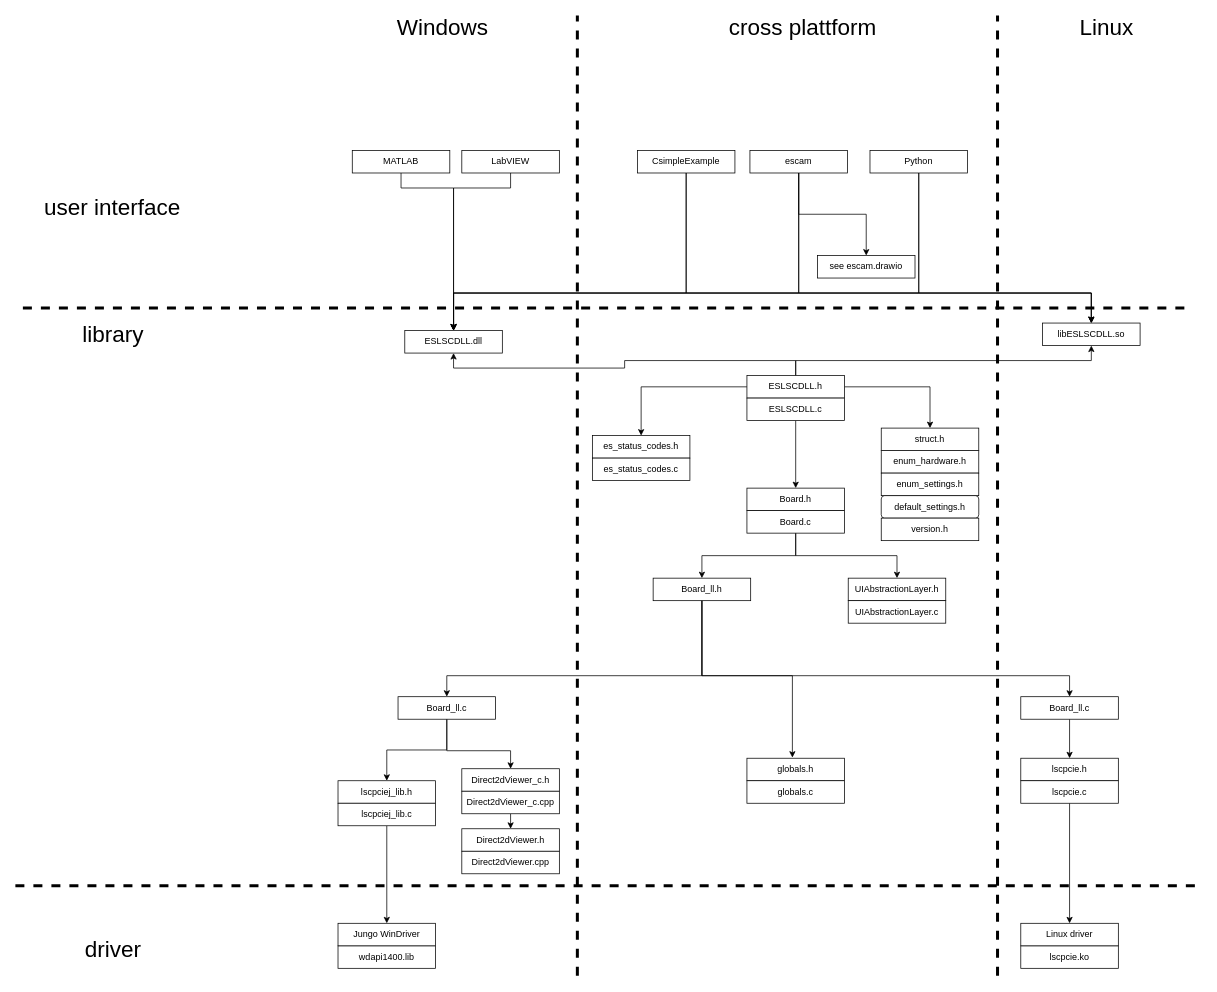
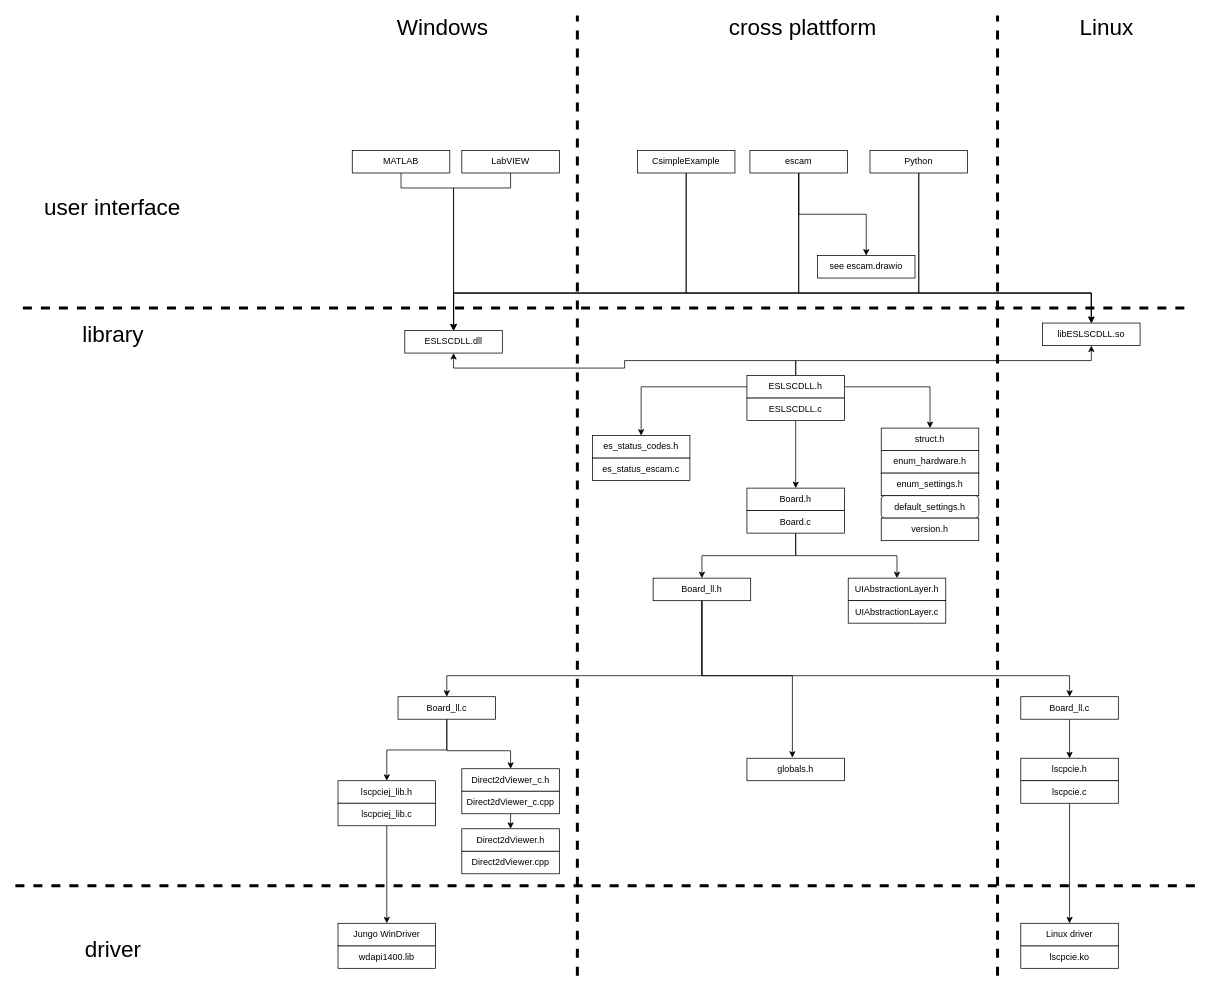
  <mxCell id="0" />
  <mxCell id="1" parent="0" />
  <mxCell id="2" value="Board.h" style="rounded=0;whiteSpace=wrap;html=1;" parent="1" vertex="1"><mxGeometry x="995" y="650" width="130" height="30" as="geometry" /></mxCell>
  <mxCell id="3" style="edgeStyle=orthogonalEdgeStyle;rounded=0;orthogonalLoop=1;jettySize=auto;html=1;exitX=0.5;exitY=1;exitDx=0;exitDy=0;entryX=0.5;entryY=0;entryDx=0;entryDy=0;" parent="1" source="5" target="8" edge="1"><mxGeometry relative="1" as="geometry" /></mxCell>
  <mxCell id="4" style="edgeStyle=orthogonalEdgeStyle;rounded=0;orthogonalLoop=1;jettySize=auto;html=1;exitX=0.5;exitY=1;exitDx=0;exitDy=0;entryX=0.5;entryY=0;entryDx=0;entryDy=0;" parent="1" source="5" target="34" edge="1"><mxGeometry relative="1" as="geometry" /></mxCell>
  <mxCell id="5" value="Board.c" style="rounded=0;whiteSpace=wrap;html=1;" parent="1" vertex="1"><mxGeometry x="995" y="680" width="130" height="30" as="geometry" /></mxCell>
  <mxCell id="6" style="edgeStyle=orthogonalEdgeStyle;rounded=0;orthogonalLoop=1;jettySize=auto;html=1;exitX=0.5;exitY=1;exitDx=0;exitDy=0;entryX=0.5;entryY=0;entryDx=0;entryDy=0;strokeWidth=1;" parent="1" source="8" target="14" edge="1"><mxGeometry relative="1" as="geometry"><Array as="points"><mxPoint x="935" y="900" /><mxPoint x="1425" y="900" /></Array></mxGeometry></mxCell>
  <mxCell id="7" style="edgeStyle=orthogonalEdgeStyle;rounded=0;orthogonalLoop=1;jettySize=auto;html=1;exitX=0.5;exitY=1;exitDx=0;exitDy=0;strokeWidth=1;entryX=0.5;entryY=0;entryDx=0;entryDy=0;" parent="1" source="8" target="11" edge="1"><mxGeometry relative="1" as="geometry"><Array as="points"><mxPoint x="935" y="900" /><mxPoint x="595" y="900" /></Array></mxGeometry></mxCell>
  <mxCell id="8" value="Board_ll.h" style="rounded=0;whiteSpace=wrap;html=1;" parent="1" vertex="1"><mxGeometry x="870" y="770" width="130" height="30" as="geometry" /></mxCell>
  <mxCell id="9" style="edgeStyle=orthogonalEdgeStyle;rounded=0;orthogonalLoop=1;jettySize=auto;html=1;exitX=0.5;exitY=1;exitDx=0;exitDy=0;entryX=0.5;entryY=0;entryDx=0;entryDy=0;" parent="1" source="11" target="29" edge="1"><mxGeometry relative="1" as="geometry" /></mxCell>
  <mxCell id="10" style="edgeStyle=orthogonalEdgeStyle;rounded=0;orthogonalLoop=1;jettySize=auto;html=1;entryX=0.5;entryY=0;entryDx=0;entryDy=0;" parent="1" source="11" target="35" edge="1"><mxGeometry relative="1" as="geometry"><Array as="points"><mxPoint x="595" y="1000" /><mxPoint x="680" y="1000" /><mxPoint x="680" y="1015" /></Array></mxGeometry></mxCell>
  <mxCell id="11" value="Board_ll.c" style="rounded=0;whiteSpace=wrap;html=1;" parent="1" vertex="1"><mxGeometry x="530" y="928" width="130" height="30" as="geometry" /></mxCell>
  <mxCell id="12" style="edgeStyle=orthogonalEdgeStyle;rounded=0;orthogonalLoop=1;jettySize=auto;html=1;exitX=0.5;exitY=1;exitDx=0;exitDy=0;entryX=0.466;entryY=-0.027;entryDx=0;entryDy=0;entryPerimeter=0;" parent="1" source="8" target="24" edge="1"><mxGeometry relative="1" as="geometry"><Array as="points"><mxPoint x="935" y="900" /><mxPoint x="1056" y="900" /></Array></mxGeometry></mxCell>
  <mxCell id="13" style="edgeStyle=orthogonalEdgeStyle;rounded=0;orthogonalLoop=1;jettySize=auto;html=1;exitX=0.5;exitY=1;exitDx=0;exitDy=0;entryX=0.5;entryY=0;entryDx=0;entryDy=0;" parent="1" source="14" target="47" edge="1"><mxGeometry relative="1" as="geometry"><mxPoint x="1430" y="993" as="targetPoint" /></mxGeometry></mxCell>
  <mxCell id="14" value="Board_ll.c" style="rounded=0;whiteSpace=wrap;html=1;" parent="1" vertex="1"><mxGeometry x="1360" y="928" width="130" height="30" as="geometry" /></mxCell>
  <mxCell id="15" style="edgeStyle=orthogonalEdgeStyle;rounded=0;orthogonalLoop=1;jettySize=auto;html=1;entryX=0.5;entryY=1;entryDx=0;entryDy=0;exitX=0.5;exitY=0;exitDx=0;exitDy=0;" parent="1" source="19" target="40" edge="1"><mxGeometry relative="1" as="geometry" /></mxCell>
  <mxCell id="16" style="edgeStyle=orthogonalEdgeStyle;rounded=0;orthogonalLoop=1;jettySize=auto;html=1;exitX=0.5;exitY=0;exitDx=0;exitDy=0;entryX=0.5;entryY=1;entryDx=0;entryDy=0;" parent="1" source="19" target="72" edge="1"><mxGeometry relative="1" as="geometry" /></mxCell>
  <mxCell id="17" style="edgeStyle=orthogonalEdgeStyle;rounded=0;orthogonalLoop=1;jettySize=auto;html=1;exitX=1;exitY=0.5;exitDx=0;exitDy=0;entryX=0.5;entryY=0;entryDx=0;entryDy=0;" parent="1" source="19" target="23" edge="1"><mxGeometry relative="1" as="geometry" /></mxCell>
  <mxCell id="18" style="edgeStyle=orthogonalEdgeStyle;rounded=0;orthogonalLoop=1;jettySize=auto;html=1;entryX=0.5;entryY=0;entryDx=0;entryDy=0;" parent="1" source="19" target="26" edge="1"><mxGeometry relative="1" as="geometry" /></mxCell>
  <mxCell id="19" value="ESLSCDLL.h" style="rounded=0;whiteSpace=wrap;html=1;" parent="1" vertex="1"><mxGeometry x="995" y="500" width="130" height="30" as="geometry" /></mxCell>
  <mxCell id="20" style="edgeStyle=orthogonalEdgeStyle;rounded=0;orthogonalLoop=1;jettySize=auto;html=1;exitX=0.5;exitY=1;exitDx=0;exitDy=0;entryX=0.5;entryY=0;entryDx=0;entryDy=0;strokeWidth=1;" parent="1" source="21" target="2" edge="1"><mxGeometry relative="1" as="geometry" /></mxCell>
  <mxCell id="21" value="ESLSCDLL.c" style="rounded=0;whiteSpace=wrap;html=1;" parent="1" vertex="1"><mxGeometry x="995" y="530" width="130" height="30" as="geometry" /></mxCell>
  <mxCell id="22" value="enum_hardware.h" style="rounded=0;whiteSpace=wrap;html=1;" parent="1" vertex="1"><mxGeometry x="1174" y="600" width="130" height="30" as="geometry" /></mxCell>
  <mxCell id="23" value="struct.h" style="rounded=0;whiteSpace=wrap;html=1;" parent="1" vertex="1"><mxGeometry x="1174" y="570" width="130" height="30" as="geometry" /></mxCell>
  <mxCell id="24" value="globals.h" style="rounded=0;whiteSpace=wrap;html=1;" parent="1" vertex="1"><mxGeometry x="995" y="1010" width="130" height="30" as="geometry" /></mxCell>
- <mxCell id="25" value="globals.c" style="rounded=0;whiteSpace=wrap;html=1;" parent="1" vertex="1"><mxGeometry x="995" y="1040" width="130" height="30" as="geometry" /></mxCell>
  <mxCell id="26" value="es_status_codes.h" style="rounded=0;whiteSpace=wrap;html=1;" parent="1" vertex="1"><mxGeometry x="789" y="580" width="130" height="30" as="geometry" /></mxCell>
- <mxCell id="27" value="es_status_codes.c" style="rounded=0;whiteSpace=wrap;html=1;" parent="1" vertex="1"><mxGeometry x="789" y="610" width="130" height="30" as="geometry" /></mxCell>
+ <mxCell id="27" value="es_status_escam.c" style="rounded=0;whiteSpace=wrap;html=1;" parent="1" vertex="1"><mxGeometry x="789" y="610" width="130" height="30" as="geometry" /></mxCell>
  <mxCell id="28" value="default_settings.h" style="whiteSpace=wrap;html=1;rounded=1;" parent="1" vertex="1"><mxGeometry x="1174" y="660" width="130" height="30" as="geometry" /></mxCell>
  <mxCell id="29" value="lscpciej_lib.h" style="rounded=0;whiteSpace=wrap;html=1;" parent="1" vertex="1"><mxGeometry x="450" y="1040" width="130" height="30" as="geometry" /></mxCell>
  <mxCell id="30" style="edgeStyle=orthogonalEdgeStyle;rounded=0;orthogonalLoop=1;jettySize=auto;html=1;exitX=0.5;exitY=1;exitDx=0;exitDy=0;entryX=0.5;entryY=0;entryDx=0;entryDy=0;" parent="1" source="31" target="33" edge="1"><mxGeometry relative="1" as="geometry" /></mxCell>
  <mxCell id="31" value="lscpciej_lib.c" style="rounded=0;whiteSpace=wrap;html=1;" parent="1" vertex="1"><mxGeometry x="450" y="1070" width="130" height="30" as="geometry" /></mxCell>
  <mxCell id="32" value="wdapi1400.lib" style="rounded=0;whiteSpace=wrap;html=1;" parent="1" vertex="1"><mxGeometry x="450" y="1260" width="130" height="30" as="geometry" /></mxCell>
  <mxCell id="33" value="Jungo WinDriver" style="rounded=0;whiteSpace=wrap;html=1;" parent="1" vertex="1"><mxGeometry x="450" y="1230" width="130" height="30" as="geometry" /></mxCell>
  <mxCell id="34" value="UIAbstractionLayer.h" style="rounded=0;whiteSpace=wrap;html=1;" parent="1" vertex="1"><mxGeometry x="1130" y="770" width="130" height="30" as="geometry" /></mxCell>
  <mxCell id="35" value="Direct2dViewer_c.h" style="rounded=0;whiteSpace=wrap;html=1;glass=0;" parent="1" vertex="1"><mxGeometry x="615" y="1024" width="130" height="30" as="geometry" /></mxCell>
  <mxCell id="36" style="edgeStyle=orthogonalEdgeStyle;rounded=0;orthogonalLoop=1;jettySize=auto;html=1;exitX=0.5;exitY=1;exitDx=0;exitDy=0;entryX=0.5;entryY=0;entryDx=0;entryDy=0;" parent="1" source="37" target="38" edge="1"><mxGeometry relative="1" as="geometry" /></mxCell>
  <mxCell id="37" value="Direct2dViewer_c.cpp" style="rounded=0;whiteSpace=wrap;html=1;" parent="1" vertex="1"><mxGeometry x="615" y="1054" width="130" height="30" as="geometry" /></mxCell>
  <mxCell id="38" value="Direct2dViewer.h" style="rounded=0;whiteSpace=wrap;html=1;glass=0;" parent="1" vertex="1"><mxGeometry x="615" y="1104" width="130" height="30" as="geometry" /></mxCell>
  <mxCell id="39" value="Direct2dViewer.cpp" style="rounded=0;whiteSpace=wrap;html=1;" parent="1" vertex="1"><mxGeometry x="615" y="1134" width="130" height="30" as="geometry" /></mxCell>
  <mxCell id="40" value="ESLSCDLL.dll" style="rounded=0;whiteSpace=wrap;html=1;" parent="1" vertex="1"><mxGeometry x="539" y="440" width="130" height="30" as="geometry" /></mxCell>
  <mxCell id="41" style="edgeStyle=orthogonalEdgeStyle;rounded=0;orthogonalLoop=1;jettySize=auto;html=1;exitX=0.5;exitY=1;exitDx=0;exitDy=0;entryX=0.5;entryY=0;entryDx=0;entryDy=0;" parent="1" source="42" target="40" edge="1"><mxGeometry relative="1" as="geometry"><Array as="points"><mxPoint x="680" y="250" /><mxPoint x="604" y="250" /></Array></mxGeometry></mxCell>
  <mxCell id="42" value="LabVIEW" style="rounded=0;whiteSpace=wrap;html=1;" parent="1" vertex="1"><mxGeometry x="615" y="200" width="130" height="30" as="geometry" /></mxCell>
  <mxCell id="43" style="edgeStyle=orthogonalEdgeStyle;rounded=0;orthogonalLoop=1;jettySize=auto;html=1;exitX=0.5;exitY=1;exitDx=0;exitDy=0;entryX=0.5;entryY=0;entryDx=0;entryDy=0;fontSize=30;strokeWidth=1;" parent="1" source="46" target="62" edge="1"><mxGeometry relative="1" as="geometry" /></mxCell>
  <mxCell id="44" style="edgeStyle=orthogonalEdgeStyle;rounded=0;orthogonalLoop=1;jettySize=auto;html=1;exitX=0.5;exitY=1;exitDx=0;exitDy=0;entryX=0.5;entryY=0;entryDx=0;entryDy=0;" parent="1" source="46" target="72" edge="1"><mxGeometry relative="1" as="geometry"><Array as="points"><mxPoint x="1064" y="390" /><mxPoint x="1454" y="390" /></Array></mxGeometry></mxCell>
  <mxCell id="45" style="edgeStyle=orthogonalEdgeStyle;rounded=0;orthogonalLoop=1;jettySize=auto;html=1;exitX=0.5;exitY=1;exitDx=0;exitDy=0;entryX=0.5;entryY=0;entryDx=0;entryDy=0;" parent="1" source="46" target="40" edge="1"><mxGeometry relative="1" as="geometry"><Array as="points"><mxPoint x="1064" y="390" /><mxPoint x="604" y="390" /></Array></mxGeometry></mxCell>
  <mxCell id="46" value="escam" style="rounded=0;whiteSpace=wrap;html=1;" parent="1" vertex="1"><mxGeometry x="999" y="200" width="130" height="30" as="geometry" /></mxCell>
  <mxCell id="47" value="lscpcie.h" style="rounded=0;whiteSpace=wrap;html=1;" parent="1" vertex="1"><mxGeometry x="1360" y="1010" width="130" height="30" as="geometry" /></mxCell>
  <mxCell id="48" style="edgeStyle=orthogonalEdgeStyle;rounded=0;orthogonalLoop=1;jettySize=auto;html=1;entryX=0.5;entryY=0;entryDx=0;entryDy=0;" parent="1" source="49" target="51" edge="1"><mxGeometry relative="1" as="geometry" /></mxCell>
  <mxCell id="49" value="lscpcie.c" style="rounded=0;whiteSpace=wrap;html=1;" parent="1" vertex="1"><mxGeometry x="1360" y="1040" width="130" height="30" as="geometry" /></mxCell>
  <mxCell id="50" value="lscpcie.ko" style="rounded=0;whiteSpace=wrap;html=1;" parent="1" vertex="1"><mxGeometry x="1360" y="1260" width="130" height="30" as="geometry" /></mxCell>
  <mxCell id="51" value="Linux driver" style="rounded=0;whiteSpace=wrap;html=1;" parent="1" vertex="1"><mxGeometry x="1360" y="1230" width="130" height="30" as="geometry" /></mxCell>
  <mxCell id="52" value="" style="endArrow=none;dashed=1;html=1;rounded=0;strokeWidth=4;" parent="1" edge="1"><mxGeometry width="50" height="50" relative="1" as="geometry"><mxPoint x="1329" y="1300" as="sourcePoint" /><mxPoint x="1329" y="20" as="targetPoint" /></mxGeometry></mxCell>
  <mxCell id="53" value="" style="endArrow=none;dashed=1;html=1;rounded=0;strokeWidth=4;" parent="1" edge="1"><mxGeometry width="50" height="50" relative="1" as="geometry"><mxPoint x="769" y="1300" as="sourcePoint" /><mxPoint x="769" y="20" as="targetPoint" /></mxGeometry></mxCell>
  <mxCell id="54" value="" style="endArrow=none;dashed=1;html=1;rounded=0;strokeWidth=4;" parent="1" edge="1"><mxGeometry width="50" height="50" relative="1" as="geometry"><mxPoint x="20" y="1180" as="sourcePoint" /><mxPoint x="1600" y="1180" as="targetPoint" /></mxGeometry></mxCell>
  <mxCell id="55" value="" style="endArrow=none;dashed=1;html=1;rounded=0;strokeWidth=4;" parent="1" edge="1"><mxGeometry width="50" height="50" relative="1" as="geometry"><mxPoint x="30" y="410" as="sourcePoint" /><mxPoint x="1590" y="410" as="targetPoint" /></mxGeometry></mxCell>
  <mxCell id="56" value="&lt;font style=&quot;font-size: 30px&quot;&gt;user interface&lt;/font&gt;" style="text;html=1;align=center;verticalAlign=middle;resizable=0;points=[];autosize=1;strokeColor=none;fillColor=none;" parent="1" vertex="1"><mxGeometry x="49" y="260" width="200" height="30" as="geometry" /></mxCell>
  <mxCell id="57" value="&lt;font style=&quot;font-size: 30px&quot;&gt;library&lt;/font&gt;" style="text;html=1;align=center;verticalAlign=middle;resizable=0;points=[];autosize=1;strokeColor=none;fillColor=none;" parent="1" vertex="1"><mxGeometry x="100" y="430" width="100" height="30" as="geometry" /></mxCell>
  <mxCell id="58" value="&lt;font style=&quot;font-size: 30px&quot;&gt;driver&lt;/font&gt;" style="text;html=1;align=center;verticalAlign=middle;resizable=0;points=[];autosize=1;strokeColor=none;fillColor=none;" parent="1" vertex="1"><mxGeometry x="100" y="1240" width="100" height="50" as="geometry" /></mxCell>
  <mxCell id="59" value="&lt;font style=&quot;font-size: 30px&quot;&gt;Windows&lt;/font&gt;" style="text;html=1;align=center;verticalAlign=middle;resizable=0;points=[];autosize=1;strokeColor=none;fillColor=none;" parent="1" vertex="1"><mxGeometry x="519" y="20" width="140" height="30" as="geometry" /></mxCell>
  <mxCell id="60" value="&lt;font style=&quot;font-size: 30px&quot;&gt;cross plattform&lt;/font&gt;" style="text;html=1;align=center;verticalAlign=middle;resizable=0;points=[];autosize=1;strokeColor=none;fillColor=none;" parent="1" vertex="1"><mxGeometry x="964" y="20" width="210" height="30" as="geometry" /></mxCell>
  <mxCell id="61" value="&lt;font style=&quot;font-size: 30px&quot;&gt;Linux&lt;/font&gt;" style="text;html=1;align=center;verticalAlign=middle;resizable=0;points=[];autosize=1;strokeColor=none;fillColor=none;" parent="1" vertex="1"><mxGeometry x="1429" y="20" width="90" height="30" as="geometry" /></mxCell>
  <mxCell id="62" value="see escam.drawio" style="rounded=0;whiteSpace=wrap;html=1;" parent="1" vertex="1"><mxGeometry x="1089" y="340" width="130" height="30" as="geometry" /></mxCell>
  <mxCell id="63" value="version.h" style="rounded=0;whiteSpace=wrap;html=1;" parent="1" vertex="1"><mxGeometry x="1174" y="690" width="130" height="30" as="geometry" /></mxCell>
  <mxCell id="64" style="edgeStyle=orthogonalEdgeStyle;rounded=0;orthogonalLoop=1;jettySize=auto;html=1;exitX=0.5;exitY=1;exitDx=0;exitDy=0;entryX=0.5;entryY=0;entryDx=0;entryDy=0;" edge="1" parent="1" source="66" target="72"><mxGeometry relative="1" as="geometry"><Array as="points"><mxPoint x="1224" y="390" /><mxPoint x="1454" y="390" /></Array></mxGeometry></mxCell>
  <mxCell id="65" style="edgeStyle=orthogonalEdgeStyle;rounded=0;orthogonalLoop=1;jettySize=auto;html=1;exitX=0.5;exitY=1;exitDx=0;exitDy=0;entryX=0.5;entryY=0;entryDx=0;entryDy=0;" edge="1" parent="1" source="66" target="40"><mxGeometry relative="1" as="geometry"><Array as="points"><mxPoint x="1224" y="390" /><mxPoint x="604" y="390" /></Array></mxGeometry></mxCell>
  <mxCell id="66" value="Python" style="rounded=0;whiteSpace=wrap;html=1;" parent="1" vertex="1"><mxGeometry x="1159" y="200" width="130" height="30" as="geometry" /></mxCell>
  <mxCell id="67" style="edgeStyle=orthogonalEdgeStyle;rounded=0;orthogonalLoop=1;jettySize=auto;html=1;exitX=0.5;exitY=1;exitDx=0;exitDy=0;entryX=0.5;entryY=0;entryDx=0;entryDy=0;" parent="1" source="68" target="40" edge="1"><mxGeometry relative="1" as="geometry"><Array as="points"><mxPoint x="534" y="250" /><mxPoint x="604" y="250" /></Array></mxGeometry></mxCell>
  <mxCell id="68" value="MATLAB" style="rounded=0;whiteSpace=wrap;html=1;" parent="1" vertex="1"><mxGeometry x="469" y="200" width="130" height="30" as="geometry" /></mxCell>
  <mxCell id="69" style="edgeStyle=orthogonalEdgeStyle;rounded=0;orthogonalLoop=1;jettySize=auto;html=1;exitX=0.5;exitY=1;exitDx=0;exitDy=0;entryX=0.5;entryY=0;entryDx=0;entryDy=0;" parent="1" source="71" target="72" edge="1"><mxGeometry relative="1" as="geometry"><Array as="points"><mxPoint x="914" y="390" /><mxPoint x="1454" y="390" /></Array></mxGeometry></mxCell>
  <mxCell id="70" style="edgeStyle=orthogonalEdgeStyle;rounded=0;orthogonalLoop=1;jettySize=auto;html=1;exitX=0.5;exitY=1;exitDx=0;exitDy=0;entryX=0.5;entryY=0;entryDx=0;entryDy=0;" parent="1" source="71" target="40" edge="1"><mxGeometry relative="1" as="geometry"><Array as="points"><mxPoint x="914" y="390" /><mxPoint x="604" y="390" /></Array></mxGeometry></mxCell>
  <mxCell id="71" value="CsimpleExample" style="rounded=0;whiteSpace=wrap;html=1;" parent="1" vertex="1"><mxGeometry y="200" width="130" height="30" as="geometry" x="849" /></mxCell>
  <mxCell id="72" value="libESLSCDLL.so" style="rounded=0;whiteSpace=wrap;html=1;" parent="1" vertex="1"><mxGeometry x="1389" y="430" width="130" height="30" as="geometry" /></mxCell>
  <mxCell id="73" value="UIAbstractionLayer.c" style="rounded=0;whiteSpace=wrap;html=1;" parent="1" vertex="1"><mxGeometry x="1130" y="800" width="130" height="30" as="geometry" /></mxCell>
  <mxCell id="74" value="enum_settings.h" style="rounded=0;whiteSpace=wrap;html=1;" parent="1" vertex="1"><mxGeometry x="1174" y="630" width="130" height="30" as="geometry" /></mxCell>
